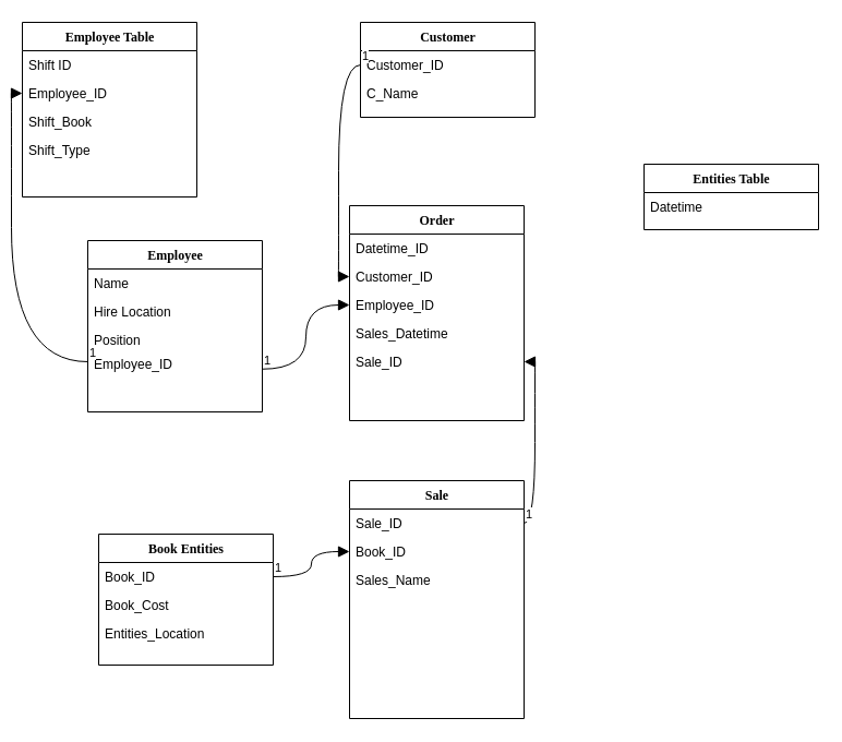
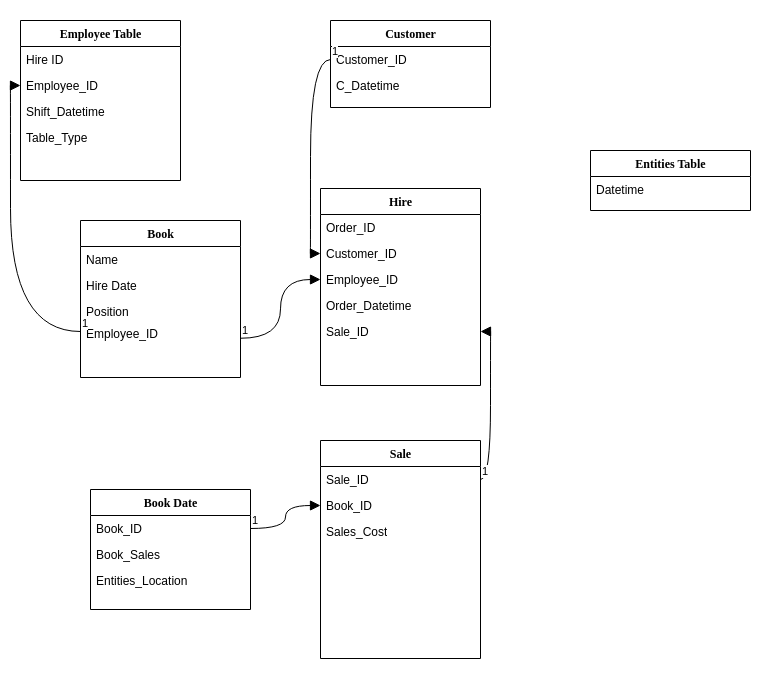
  <mxCell id="0" />
  <mxCell id="1" parent="0" />
- <mxCell id="2" value="Employee" style="swimlane;html=1;fontStyle=1;align=center;verticalAlign=top;childLayout=stackLayout;horizontal=1;startSize=26;horizontalStack=0;resizeParent=1;resizeLast=0;collapsible=1;marginBottom=0;swimlaneFillColor=#ffffff;rounded=0;shadow=0;comic=0;labelBackgroundColor=none;strokeWidth=1;fillColor=none;fontFamily=Verdana;fontSize=12" parent="1" vertex="1"><mxGeometry x="80" y="220" width="160" height="157" as="geometry" /></mxCell>
+ <mxCell id="2" value="Book" style="swimlane;html=1;fontStyle=1;align=center;verticalAlign=top;childLayout=stackLayout;horizontal=1;startSize=26;horizontalStack=0;resizeParent=1;resizeLast=0;collapsible=1;marginBottom=0;swimlaneFillColor=#ffffff;rounded=0;shadow=0;comic=0;labelBackgroundColor=none;strokeWidth=1;fillColor=none;fontFamily=Verdana;fontSize=12" parent="1" vertex="1"><mxGeometry x="80" y="220" width="160" height="157" as="geometry" /></mxCell>
  <mxCell id="3" value="Name&lt;span style=&quot;white-space: pre;&quot;&gt;&#09;&lt;/span&gt;" style="text;html=1;strokeColor=none;fillColor=none;align=left;verticalAlign=top;spacingLeft=4;spacingRight=4;whiteSpace=wrap;overflow=hidden;rotatable=0;points=[[0,0.5],[1,0.5]];portConstraint=eastwest;" parent="2" vertex="1"><mxGeometry y="26" width="160" height="26" as="geometry" /></mxCell>
- <mxCell id="4" value="Hire Location" style="text;html=1;strokeColor=none;fillColor=none;align=left;verticalAlign=top;spacingLeft=4;spacingRight=4;whiteSpace=wrap;overflow=hidden;rotatable=0;points=[[0,0.5],[1,0.5]];portConstraint=eastwest;" parent="2" vertex="1"><mxGeometry y="52" width="160" height="26" as="geometry" /></mxCell>
+ <mxCell id="4" value="Hire Date" style="text;html=1;strokeColor=none;fillColor=none;align=left;verticalAlign=top;spacingLeft=4;spacingRight=4;whiteSpace=wrap;overflow=hidden;rotatable=0;points=[[0,0.5],[1,0.5]];portConstraint=eastwest;" parent="2" vertex="1"><mxGeometry y="52" width="160" height="26" as="geometry" /></mxCell>
  <mxCell id="5" value="Position" style="text;html=1;strokeColor=none;fillColor=none;align=left;verticalAlign=top;spacingLeft=4;spacingRight=4;whiteSpace=wrap;overflow=hidden;rotatable=0;points=[[0,0.5],[1,0.5]];portConstraint=eastwest;" parent="2" vertex="1"><mxGeometry y="78" width="160" height="22" as="geometry" /></mxCell>
  <mxCell id="6" value="Employee_ID" style="text;html=1;strokeColor=none;fillColor=none;align=left;verticalAlign=top;spacingLeft=4;spacingRight=4;whiteSpace=wrap;overflow=hidden;rotatable=0;points=[[0,0.5],[1,0.5]];portConstraint=eastwest;" vertex="1" parent="2"><mxGeometry y="100" width="160" height="22" as="geometry" /></mxCell>
  <mxCell id="7" value="Customer" style="swimlane;html=1;fontStyle=1;align=center;verticalAlign=top;childLayout=stackLayout;horizontal=1;startSize=26;horizontalStack=0;resizeParent=1;resizeLast=0;collapsible=1;marginBottom=0;swimlaneFillColor=#ffffff;rounded=0;shadow=0;comic=0;labelBackgroundColor=none;strokeWidth=1;fillColor=none;fontFamily=Verdana;fontSize=12" parent="1" vertex="1"><mxGeometry x="330" y="20" width="160" height="87" as="geometry" /></mxCell>
  <mxCell id="8" value="Customer_ID" style="text;html=1;strokeColor=none;fillColor=none;align=left;verticalAlign=top;spacingLeft=4;spacingRight=4;whiteSpace=wrap;overflow=hidden;rotatable=0;points=[[0,0.5],[1,0.5]];portConstraint=eastwest;" parent="7" vertex="1"><mxGeometry y="26" width="160" height="26" as="geometry" /></mxCell>
- <mxCell id="9" value="C_Name" style="text;html=1;strokeColor=none;fillColor=none;align=left;verticalAlign=top;spacingLeft=4;spacingRight=4;whiteSpace=wrap;overflow=hidden;rotatable=0;points=[[0,0.5],[1,0.5]];portConstraint=eastwest;" parent="7" vertex="1"><mxGeometry y="52" width="160" height="26" as="geometry" /></mxCell>
- <mxCell id="10" value="Order" style="swimlane;html=1;fontStyle=1;align=center;verticalAlign=top;childLayout=stackLayout;horizontal=1;startSize=26;horizontalStack=0;resizeParent=1;resizeLast=0;collapsible=1;marginBottom=0;swimlaneFillColor=#ffffff;rounded=0;shadow=0;comic=0;labelBackgroundColor=none;strokeWidth=1;fillColor=none;fontFamily=Verdana;fontSize=12" parent="1" vertex="1"><mxGeometry x="320" y="188" width="160" height="197" as="geometry" /></mxCell>
- <mxCell id="11" value="Datetime_ID" style="text;html=1;strokeColor=none;fillColor=none;align=left;verticalAlign=top;spacingLeft=4;spacingRight=4;whiteSpace=wrap;overflow=hidden;rotatable=0;points=[[0,0.5],[1,0.5]];portConstraint=eastwest;" parent="10" vertex="1"><mxGeometry y="26" width="160" height="26" as="geometry" /></mxCell>
+ <mxCell id="9" value="C_Datetime" style="text;html=1;strokeColor=none;fillColor=none;align=left;verticalAlign=top;spacingLeft=4;spacingRight=4;whiteSpace=wrap;overflow=hidden;rotatable=0;points=[[0,0.5],[1,0.5]];portConstraint=eastwest;" parent="7" vertex="1"><mxGeometry y="52" width="160" height="26" as="geometry" /></mxCell>
+ <mxCell id="10" value="Hire" style="swimlane;html=1;fontStyle=1;align=center;verticalAlign=top;childLayout=stackLayout;horizontal=1;startSize=26;horizontalStack=0;resizeParent=1;resizeLast=0;collapsible=1;marginBottom=0;swimlaneFillColor=#ffffff;rounded=0;shadow=0;comic=0;labelBackgroundColor=none;strokeWidth=1;fillColor=none;fontFamily=Verdana;fontSize=12" parent="1" vertex="1"><mxGeometry x="320" y="188" width="160" height="197" as="geometry" /></mxCell>
+ <mxCell id="11" value="Order_ID" style="text;html=1;strokeColor=none;fillColor=none;align=left;verticalAlign=top;spacingLeft=4;spacingRight=4;whiteSpace=wrap;overflow=hidden;rotatable=0;points=[[0,0.5],[1,0.5]];portConstraint=eastwest;" parent="10" vertex="1"><mxGeometry y="26" width="160" height="26" as="geometry" /></mxCell>
  <mxCell id="12" value="Customer_ID" style="text;html=1;strokeColor=none;fillColor=none;align=left;verticalAlign=top;spacingLeft=4;spacingRight=4;whiteSpace=wrap;overflow=hidden;rotatable=0;points=[[0,0.5],[1,0.5]];portConstraint=eastwest;" parent="10" vertex="1"><mxGeometry y="52" width="160" height="26" as="geometry" /></mxCell>
  <mxCell id="13" value="Employee_ID" style="text;html=1;strokeColor=none;fillColor=none;align=left;verticalAlign=top;spacingLeft=4;spacingRight=4;whiteSpace=wrap;overflow=hidden;rotatable=0;points=[[0,0.5],[1,0.5]];portConstraint=eastwest;" parent="10" vertex="1"><mxGeometry y="78" width="160" height="26" as="geometry" /></mxCell>
- <mxCell id="14" value="Sales_Datetime" style="text;html=1;strokeColor=none;fillColor=none;align=left;verticalAlign=top;spacingLeft=4;spacingRight=4;whiteSpace=wrap;overflow=hidden;rotatable=0;points=[[0,0.5],[1,0.5]];portConstraint=eastwest;" parent="10" vertex="1"><mxGeometry y="104" width="160" height="26" as="geometry" /></mxCell>
+ <mxCell id="14" value="Order_Datetime" style="text;html=1;strokeColor=none;fillColor=none;align=left;verticalAlign=top;spacingLeft=4;spacingRight=4;whiteSpace=wrap;overflow=hidden;rotatable=0;points=[[0,0.5],[1,0.5]];portConstraint=eastwest;" parent="10" vertex="1"><mxGeometry y="104" width="160" height="26" as="geometry" /></mxCell>
  <mxCell id="15" value="Sale_ID" style="text;html=1;strokeColor=none;fillColor=none;align=left;verticalAlign=top;spacingLeft=4;spacingRight=4;whiteSpace=wrap;overflow=hidden;rotatable=0;points=[[0,0.5],[1,0.5]];portConstraint=eastwest;" parent="10" vertex="1"><mxGeometry y="130" width="160" height="26" as="geometry" /></mxCell>
  <mxCell id="16" value="Sale" style="swimlane;html=1;fontStyle=1;align=center;verticalAlign=top;childLayout=stackLayout;horizontal=1;startSize=26;horizontalStack=0;resizeParent=1;resizeLast=0;collapsible=1;marginBottom=0;swimlaneFillColor=#ffffff;rounded=0;shadow=0;comic=0;labelBackgroundColor=none;strokeWidth=1;fillColor=none;fontFamily=Verdana;fontSize=12" parent="1" vertex="1"><mxGeometry x="320" y="440" width="160" height="218" as="geometry" /></mxCell>
  <mxCell id="17" value="Sale_ID" style="text;html=1;strokeColor=none;fillColor=none;align=left;verticalAlign=top;spacingLeft=4;spacingRight=4;whiteSpace=wrap;overflow=hidden;rotatable=0;points=[[0,0.5],[1,0.5]];portConstraint=eastwest;" parent="16" vertex="1"><mxGeometry y="26" width="160" height="26" as="geometry" /></mxCell>
  <mxCell id="18" value="Book_ID" style="text;html=1;strokeColor=none;fillColor=none;align=left;verticalAlign=top;spacingLeft=4;spacingRight=4;whiteSpace=wrap;overflow=hidden;rotatable=0;points=[[0,0.5],[1,0.5]];portConstraint=eastwest;" parent="16" vertex="1"><mxGeometry y="52" width="160" height="26" as="geometry" /></mxCell>
- <mxCell id="19" value="Sales_Name" style="text;html=1;strokeColor=none;fillColor=none;align=left;verticalAlign=top;spacingLeft=4;spacingRight=4;whiteSpace=wrap;overflow=hidden;rotatable=0;points=[[0,0.5],[1,0.5]];portConstraint=eastwest;" parent="16" vertex="1"><mxGeometry y="78" width="160" height="26" as="geometry" /></mxCell>
- <mxCell id="20" value="Book Entities" style="swimlane;html=1;fontStyle=1;align=center;verticalAlign=top;childLayout=stackLayout;horizontal=1;startSize=26;horizontalStack=0;resizeParent=1;resizeLast=0;collapsible=1;marginBottom=0;swimlaneFillColor=#ffffff;rounded=0;shadow=0;comic=0;labelBackgroundColor=none;strokeWidth=1;fillColor=none;fontFamily=Verdana;fontSize=12" parent="1" vertex="1"><mxGeometry x="90" y="489" width="160" height="120" as="geometry" /></mxCell>
+ <mxCell id="19" value="Sales_Cost" style="text;html=1;strokeColor=none;fillColor=none;align=left;verticalAlign=top;spacingLeft=4;spacingRight=4;whiteSpace=wrap;overflow=hidden;rotatable=0;points=[[0,0.5],[1,0.5]];portConstraint=eastwest;" parent="16" vertex="1"><mxGeometry y="78" width="160" height="26" as="geometry" /></mxCell>
+ <mxCell id="20" value="Book Date" style="swimlane;html=1;fontStyle=1;align=center;verticalAlign=top;childLayout=stackLayout;horizontal=1;startSize=26;horizontalStack=0;resizeParent=1;resizeLast=0;collapsible=1;marginBottom=0;swimlaneFillColor=#ffffff;rounded=0;shadow=0;comic=0;labelBackgroundColor=none;strokeWidth=1;fillColor=none;fontFamily=Verdana;fontSize=12" parent="1" vertex="1"><mxGeometry x="90" y="489" width="160" height="120" as="geometry" /></mxCell>
  <mxCell id="21" value="Book_ID" style="text;html=1;strokeColor=none;fillColor=none;align=left;verticalAlign=top;spacingLeft=4;spacingRight=4;whiteSpace=wrap;overflow=hidden;rotatable=0;points=[[0,0.5],[1,0.5]];portConstraint=eastwest;" parent="20" vertex="1"><mxGeometry y="26" width="160" height="26" as="geometry" /></mxCell>
- <mxCell id="22" value="Book_Cost" style="text;html=1;strokeColor=none;fillColor=none;align=left;verticalAlign=top;spacingLeft=4;spacingRight=4;whiteSpace=wrap;overflow=hidden;rotatable=0;points=[[0,0.5],[1,0.5]];portConstraint=eastwest;" parent="20" vertex="1"><mxGeometry y="52" width="160" height="26" as="geometry" /></mxCell>
+ <mxCell id="22" value="Book_Sales" style="text;html=1;strokeColor=none;fillColor=none;align=left;verticalAlign=top;spacingLeft=4;spacingRight=4;whiteSpace=wrap;overflow=hidden;rotatable=0;points=[[0,0.5],[1,0.5]];portConstraint=eastwest;" parent="20" vertex="1"><mxGeometry y="52" width="160" height="26" as="geometry" /></mxCell>
  <mxCell id="23" value="Entities_Location" style="text;html=1;strokeColor=none;fillColor=none;align=left;verticalAlign=top;spacingLeft=4;spacingRight=4;whiteSpace=wrap;overflow=hidden;rotatable=0;points=[[0,0.5],[1,0.5]];portConstraint=eastwest;" parent="20" vertex="1"><mxGeometry y="78" width="160" height="26" as="geometry" /></mxCell>
  <mxCell id="24" value="Entities Table" style="swimlane;html=1;fontStyle=1;align=center;verticalAlign=top;childLayout=stackLayout;horizontal=1;startSize=26;horizontalStack=0;resizeParent=1;resizeLast=0;collapsible=1;marginBottom=0;swimlaneFillColor=#ffffff;rounded=0;shadow=0;comic=0;labelBackgroundColor=none;strokeWidth=1;fillColor=none;fontFamily=Verdana;fontSize=12" parent="1" vertex="1"><mxGeometry x="590" y="150" width="160" height="60" as="geometry" /></mxCell>
  <mxCell id="25" value="Datetime" style="text;html=1;strokeColor=none;fillColor=none;align=left;verticalAlign=top;spacingLeft=4;spacingRight=4;whiteSpace=wrap;overflow=hidden;rotatable=0;points=[[0,0.5],[1,0.5]];portConstraint=eastwest;" parent="24" vertex="1"><mxGeometry y="26" width="160" height="26" as="geometry" /></mxCell>
  <mxCell id="26" value="" style="endArrow=block;endFill=1;html=1;edgeStyle=orthogonalEdgeStyle;align=left;verticalAlign=top;rounded=0;fontSize=12;startSize=8;endSize=8;curved=1;exitX=1;exitY=0.5;exitDx=0;exitDy=0;entryX=1;entryY=0.5;entryDx=0;entryDy=0;" edge="1" parent="1" source="17" target="15"><mxGeometry x="-1" relative="1" as="geometry"><mxPoint x="670" y="520" as="sourcePoint" /><mxPoint x="830" y="520" as="targetPoint" /></mxGeometry></mxCell>
  <mxCell id="27" value="1" style="edgeLabel;resizable=0;html=1;align=left;verticalAlign=bottom;" connectable="0" vertex="1" parent="26"><mxGeometry x="-1" relative="1" as="geometry" /></mxCell>
  <mxCell id="28" value="" style="endArrow=block;endFill=1;html=1;edgeStyle=orthogonalEdgeStyle;align=left;verticalAlign=top;rounded=0;fontSize=12;startSize=8;endSize=8;curved=1;exitX=1;exitY=0.75;exitDx=0;exitDy=0;entryX=0;entryY=0.5;entryDx=0;entryDy=0;" edge="1" parent="1" source="2" target="13"><mxGeometry x="-1" relative="1" as="geometry"><mxPoint x="150" y="530" as="sourcePoint" /><mxPoint x="330" y="485" as="targetPoint" /></mxGeometry></mxCell>
  <mxCell id="29" value="1" style="edgeLabel;resizable=0;html=1;align=left;verticalAlign=bottom;" connectable="0" vertex="1" parent="28"><mxGeometry x="-1" relative="1" as="geometry" /></mxCell>
  <mxCell id="30" value="" style="endArrow=block;endFill=1;html=1;edgeStyle=orthogonalEdgeStyle;align=left;verticalAlign=top;rounded=0;fontSize=12;startSize=8;endSize=8;curved=1;exitX=0;exitY=0.5;exitDx=0;exitDy=0;entryX=0;entryY=0.5;entryDx=0;entryDy=0;" edge="1" parent="1" source="8" target="12"><mxGeometry x="-1" relative="1" as="geometry"><mxPoint x="190" y="333" as="sourcePoint" /><mxPoint x="330" y="289" as="targetPoint" /></mxGeometry></mxCell>
  <mxCell id="31" value="1" style="edgeLabel;resizable=0;html=1;align=left;verticalAlign=bottom;" connectable="0" vertex="1" parent="30"><mxGeometry x="-1" relative="1" as="geometry" /></mxCell>
  <mxCell id="32" value="" style="endArrow=block;endFill=1;html=1;edgeStyle=orthogonalEdgeStyle;align=left;verticalAlign=top;rounded=0;fontSize=12;startSize=8;endSize=8;curved=1;exitX=1;exitY=0.5;exitDx=0;exitDy=0;entryX=0;entryY=0.5;entryDx=0;entryDy=0;" edge="1" parent="1" source="21" target="18"><mxGeometry x="-1" relative="1" as="geometry"><mxPoint x="550" y="450" as="sourcePoint" /><mxPoint x="490" y="341" as="targetPoint" /></mxGeometry></mxCell>
  <mxCell id="33" value="1" style="edgeLabel;resizable=0;html=1;align=left;verticalAlign=bottom;" connectable="0" vertex="1" parent="32"><mxGeometry x="-1" relative="1" as="geometry" /></mxCell>
  <mxCell id="34" value="Employee Table" style="swimlane;html=1;fontStyle=1;align=center;verticalAlign=top;childLayout=stackLayout;horizontal=1;startSize=26;horizontalStack=0;resizeParent=1;resizeLast=0;collapsible=1;marginBottom=0;swimlaneFillColor=#ffffff;rounded=0;shadow=0;comic=0;labelBackgroundColor=none;strokeWidth=1;fillColor=none;fontFamily=Verdana;fontSize=12" vertex="1" parent="1"><mxGeometry x="20" y="20" width="160" height="160" as="geometry" /></mxCell>
- <mxCell id="35" value="Shift ID" style="text;html=1;strokeColor=none;fillColor=none;align=left;verticalAlign=top;spacingLeft=4;spacingRight=4;whiteSpace=wrap;overflow=hidden;rotatable=0;points=[[0,0.5],[1,0.5]];portConstraint=eastwest;" vertex="1" parent="34"><mxGeometry y="26" width="160" height="26" as="geometry" /></mxCell>
+ <mxCell id="35" value="Hire ID" style="text;html=1;strokeColor=none;fillColor=none;align=left;verticalAlign=top;spacingLeft=4;spacingRight=4;whiteSpace=wrap;overflow=hidden;rotatable=0;points=[[0,0.5],[1,0.5]];portConstraint=eastwest;" vertex="1" parent="34"><mxGeometry y="26" width="160" height="26" as="geometry" /></mxCell>
  <mxCell id="36" value="Employee_ID" style="text;html=1;strokeColor=none;fillColor=none;align=left;verticalAlign=top;spacingLeft=4;spacingRight=4;whiteSpace=wrap;overflow=hidden;rotatable=0;points=[[0,0.5],[1,0.5]];portConstraint=eastwest;" vertex="1" parent="34"><mxGeometry y="52" width="160" height="26" as="geometry" /></mxCell>
- <mxCell id="37" value="Shift_Book" style="text;html=1;strokeColor=none;fillColor=none;align=left;verticalAlign=top;spacingLeft=4;spacingRight=4;whiteSpace=wrap;overflow=hidden;rotatable=0;points=[[0,0.5],[1,0.5]];portConstraint=eastwest;" vertex="1" parent="34"><mxGeometry y="78" width="160" height="26" as="geometry" /></mxCell>
- <mxCell id="38" value="Shift_Type" style="text;html=1;strokeColor=none;fillColor=none;align=left;verticalAlign=top;spacingLeft=4;spacingRight=4;whiteSpace=wrap;overflow=hidden;rotatable=0;points=[[0,0.5],[1,0.5]];portConstraint=eastwest;" vertex="1" parent="34"><mxGeometry y="104" width="160" height="26" as="geometry" /></mxCell>
+ <mxCell id="37" value="Shift_Datetime" style="text;html=1;strokeColor=none;fillColor=none;align=left;verticalAlign=top;spacingLeft=4;spacingRight=4;whiteSpace=wrap;overflow=hidden;rotatable=0;points=[[0,0.5],[1,0.5]];portConstraint=eastwest;" vertex="1" parent="34"><mxGeometry y="78" width="160" height="26" as="geometry" /></mxCell>
+ <mxCell id="38" value="Table_Type" style="text;html=1;strokeColor=none;fillColor=none;align=left;verticalAlign=top;spacingLeft=4;spacingRight=4;whiteSpace=wrap;overflow=hidden;rotatable=0;points=[[0,0.5],[1,0.5]];portConstraint=eastwest;" vertex="1" parent="34"><mxGeometry y="104" width="160" height="26" as="geometry" /></mxCell>
  <mxCell id="39" value="" style="endArrow=block;endFill=1;html=1;edgeStyle=orthogonalEdgeStyle;align=left;verticalAlign=top;rounded=0;fontSize=12;startSize=8;endSize=8;curved=1;exitX=0;exitY=0.5;exitDx=0;exitDy=0;entryX=0;entryY=0.5;entryDx=0;entryDy=0;" edge="1" parent="1" source="6" target="36"><mxGeometry x="-1" relative="1" as="geometry"><mxPoint x="250" y="348" as="sourcePoint" /><mxPoint x="330" y="289" as="targetPoint" /></mxGeometry></mxCell>
  <mxCell id="40" value="1" style="edgeLabel;resizable=0;html=1;align=left;verticalAlign=bottom;" connectable="0" vertex="1" parent="39"><mxGeometry x="-1" relative="1" as="geometry" /></mxCell>
